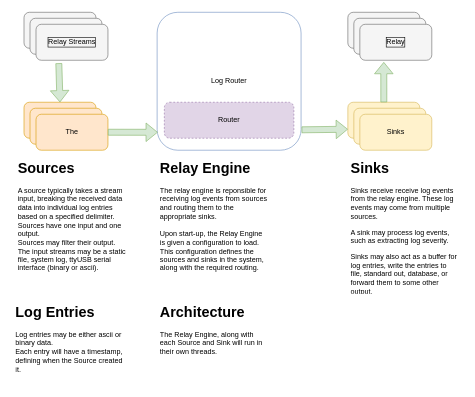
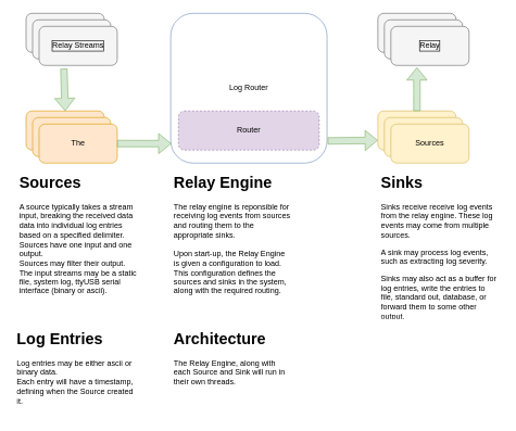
  <mxCell id="0" />
  <mxCell id="1" parent="0" />
  <mxCell id="2" value="" style="rounded=1;whiteSpace=wrap;html=1;fillColor=#ffe6cc;strokeColor=#d79b00;fontColor=#000000;" parent="1" vertex="1"><mxGeometry x="39" y="170" width="120" height="60" as="geometry" /></mxCell>
  <mxCell id="3" value="" style="rounded=1;whiteSpace=wrap;html=1;fillColor=#ffe6cc;strokeColor=#d79b00;fontColor=#000000;" parent="1" vertex="1"><mxGeometry x="49" y="180" width="120" height="60" as="geometry" /></mxCell>
  <mxCell id="4" value="The" style="rounded=1;whiteSpace=wrap;html=1;fillColor=#ffe6cc;strokeColor=#d79b00;fontColor=#000000;" parent="1" vertex="1"><mxGeometry x="59" y="190" width="120" height="60" as="geometry" /></mxCell>
  <mxCell id="5" value="Log Router" style="rounded=1;whiteSpace=wrap;html=1;fillColor=#ffffff;strokeColor=#6c8ebf;fontColor=#000000;" parent="1" vertex="1"><mxGeometry x="261" y="20" width="240" height="230" as="geometry" /></mxCell>
  <mxCell id="6" value="" style="rounded=1;whiteSpace=wrap;html=1;fillColor=#fff2cc;strokeColor=#d6b656;fontColor=#000000;" parent="1" vertex="1"><mxGeometry x="579" y="170" width="120" height="60" as="geometry" /></mxCell>
  <mxCell id="7" value="" style="rounded=1;whiteSpace=wrap;html=1;fillColor=#fff2cc;strokeColor=#d6b656;fontColor=#000000;" parent="1" vertex="1"><mxGeometry x="589" y="180" width="120" height="60" as="geometry" /></mxCell>
- <mxCell id="8" value="Sinks" style="rounded=1;whiteSpace=wrap;html=1;fillColor=#fff2cc;strokeColor=#d6b656;fontColor=#000000;" parent="1" vertex="1"><mxGeometry x="599" y="190" width="120" height="60" as="geometry" /></mxCell>
+ <mxCell id="8" value="Sources" style="rounded=1;whiteSpace=wrap;html=1;fillColor=#fff2cc;strokeColor=#d6b656;fontColor=#000000;" parent="1" vertex="1"><mxGeometry x="599" y="190" width="120" height="60" as="geometry" /></mxCell>
  <mxCell id="9" value="" style="shape=flexArrow;endArrow=classic;html=1;fillColor=#d5e8d4;strokeColor=#82b366;exitX=1;exitY=0.5;exitDx=0;exitDy=0;entryX=0.004;entryY=0.87;entryDx=0;entryDy=0;entryPerimeter=0;" parent="1" source="4" target="5" edge="1"><mxGeometry width="50" height="50" relative="1" as="geometry"><mxPoint x="139" y="370" as="sourcePoint" /><mxPoint x="189" y="320" as="targetPoint" /></mxGeometry></mxCell>
  <mxCell id="10" value="" style="shape=flexArrow;endArrow=classic;html=1;fillColor=#d5e8d4;strokeColor=#82b366;exitX=1.004;exitY=0.852;exitDx=0;exitDy=0;entryX=0;entryY=0.75;entryDx=0;entryDy=0;exitPerimeter=0;" parent="1" source="5" target="6" edge="1"><mxGeometry width="50" height="50" relative="1" as="geometry"><mxPoint x="499" y="209.5" as="sourcePoint" /><mxPoint x="579" y="209.58" as="targetPoint" /></mxGeometry></mxCell>
  <mxCell id="11" value="Router&lt;br&gt;" style="rounded=1;whiteSpace=wrap;html=1;fillColor=#e1d5e7;strokeColor=#9673a6;fontColor=#000000;dashed=1;" parent="1" vertex="1"><mxGeometry x="273" y="170" width="216" height="60" as="geometry" /></mxCell>
  <mxCell id="12" value="ASCII Stream" style="rounded=1;whiteSpace=wrap;html=1;fontColor=#000000;fillColor=#f5f5f5;strokeColor=#666666;labelBorderColor=default;" parent="1" vertex="1"><mxGeometry x="39" y="20" width="120" height="60" as="geometry" /></mxCell>
  <mxCell id="13" value="" style="shape=flexArrow;endArrow=classic;html=1;fillColor=#d5e8d4;strokeColor=#82b366;exitX=0.317;exitY=1.083;exitDx=0;exitDy=0;entryX=0.5;entryY=0;entryDx=0;entryDy=0;exitPerimeter=0;" parent="1" source="15" target="2" edge="1"><mxGeometry width="50" height="50" relative="1" as="geometry"><mxPoint x="189" y="230" as="sourcePoint" /><mxPoint x="269" y="229.91" as="targetPoint" /></mxGeometry></mxCell>
  <mxCell id="14" value="ASCII Stream" style="rounded=1;whiteSpace=wrap;html=1;fontColor=#000000;fillColor=#f5f5f5;strokeColor=#666666;labelBorderColor=default;" parent="1" vertex="1"><mxGeometry x="49" y="30" width="120" height="60" as="geometry" /></mxCell>
  <mxCell id="15" value="Relay Streams" style="rounded=1;whiteSpace=wrap;html=1;fontColor=#000000;fillColor=#f5f5f5;strokeColor=#666666;labelBorderColor=default;" parent="1" vertex="1"><mxGeometry x="59" y="40" width="120" height="60" as="geometry" /></mxCell>
  <mxCell id="16" value="&lt;h1&gt;&lt;span style=&quot;background-color: initial;&quot;&gt;Sources&lt;/span&gt;&lt;/h1&gt;&lt;div&gt;&lt;span style=&quot;background-color: initial;&quot;&gt;A source typically takes a stream input, breaking the received data data into individual log entries based on a specified delimiter.&lt;/span&gt;&lt;/div&gt;&lt;div&gt;&lt;span style=&quot;background-color: initial;&quot;&gt;Sources have one input and one output.&lt;/span&gt;&lt;/div&gt;&lt;div&gt;&lt;span style=&quot;background-color: initial;&quot;&gt;Sources may filter their output.&lt;/span&gt;&lt;/div&gt;&lt;div&gt;&lt;span style=&quot;background-color: initial;&quot;&gt;The input streams may be a static file, system log, ttyUSB serial interface (binary or ascii).&lt;/span&gt;&lt;/div&gt;&lt;div&gt;&lt;span style=&quot;background-color: initial;&quot;&gt;&lt;br&gt;&lt;/span&gt;&lt;/div&gt;" style="text;html=1;strokeColor=none;fillColor=none;spacing=5;spacingTop=-20;whiteSpace=wrap;overflow=hidden;rounded=0;fontColor=#000000;" parent="1" vertex="1"><mxGeometry x="24" y="260" width="190" height="200" as="geometry" /></mxCell>
  <mxCell id="17" value="ASCII Stream" style="rounded=1;whiteSpace=wrap;html=1;fontColor=#000000;fillColor=#f5f5f5;strokeColor=#666666;labelBorderColor=default;" parent="1" vertex="1"><mxGeometry x="579" y="20" width="120" height="60" as="geometry" /></mxCell>
  <mxCell id="18" value="ASCII Stream" style="rounded=1;whiteSpace=wrap;html=1;fontColor=#000000;fillColor=#f5f5f5;strokeColor=#666666;labelBorderColor=default;" parent="1" vertex="1"><mxGeometry x="589" y="30" width="120" height="60" as="geometry" /></mxCell>
  <mxCell id="19" value="Relay" style="rounded=1;whiteSpace=wrap;html=1;fontColor=#000000;fillColor=#f5f5f5;strokeColor=#666666;labelBorderColor=default;" parent="1" vertex="1"><mxGeometry x="599" y="40" width="120" height="60" as="geometry" /></mxCell>
  <mxCell id="20" value="" style="shape=flexArrow;endArrow=classic;html=1;fillColor=#d5e8d4;strokeColor=#82b366;exitX=0.5;exitY=0;exitDx=0;exitDy=0;entryX=0.333;entryY=1.05;entryDx=0;entryDy=0;entryPerimeter=0;" parent="1" source="6" target="19" edge="1"><mxGeometry width="50" height="50" relative="1" as="geometry"><mxPoint x="511.96" y="225.96" as="sourcePoint" /><mxPoint x="589" y="225" as="targetPoint" /></mxGeometry></mxCell>
  <mxCell id="21" value="&lt;h1&gt;&lt;span style=&quot;background-color: initial;&quot;&gt;Relay Engine&lt;/span&gt;&lt;/h1&gt;&lt;div&gt;The relay engine is reponsible for receiving log events from sources and routing them to the appropriate sinks.&lt;/div&gt;&lt;div&gt;&lt;br&gt;&lt;/div&gt;&lt;div&gt;Upon start-up, the Relay Engine is given a configuration to load. This configuration defines the sources and sinks in the system, along with the required routing.&lt;/div&gt;" style="text;html=1;strokeColor=none;fillColor=none;spacing=5;spacingTop=-20;whiteSpace=wrap;overflow=hidden;rounded=0;fontColor=#000000;" parent="1" vertex="1"><mxGeometry x="261" y="260" width="190" height="200" as="geometry" /></mxCell>
  <mxCell id="22" value="&lt;h1&gt;&lt;span style=&quot;background-color: initial;&quot;&gt;Sinks&lt;/span&gt;&lt;/h1&gt;&lt;p&gt;&lt;span style=&quot;background-color: initial; font-size: 12px; font-weight: normal;&quot;&gt;Sinks receive receive log events from the relay engine. These log events may come from multiple sources.&lt;/span&gt;&lt;/p&gt;&lt;p&gt;&lt;span style=&quot;background-color: initial; font-size: 12px; font-weight: normal;&quot;&gt;A sink may process log events, such as extracting log severity.&lt;/span&gt;&lt;/p&gt;&lt;p&gt;&lt;span style=&quot;background-color: initial; font-size: 12px; font-weight: normal;&quot;&gt;Sinks may also act as a buffer for log entries, write the entries to file, standard out, database, or forward them to some other output.&lt;/span&gt;&lt;/p&gt;" style="text;html=1;strokeColor=none;fillColor=none;spacing=5;spacingTop=-20;whiteSpace=wrap;overflow=hidden;rounded=0;fontColor=#000000;" parent="1" vertex="1"><mxGeometry x="579" y="260" width="190" height="230" as="geometry" /></mxCell>
  <mxCell id="23" value="&lt;h1&gt;&lt;span style=&quot;background-color: initial;&quot;&gt;Log Entries&lt;/span&gt;&lt;/h1&gt;&lt;div&gt;Log entries may be either ascii or binary data.&lt;/div&gt;&lt;div&gt;Each entry will have a timestamp, defining when the Source created it.&lt;/div&gt;&lt;div&gt;&lt;br&gt;&lt;/div&gt;" style="text;html=1;strokeColor=none;fillColor=none;spacing=5;spacingTop=-20;whiteSpace=wrap;overflow=hidden;rounded=0;fontColor=#000000;" parent="1" vertex="1"><mxGeometry x="20" y="500" width="190" height="140" as="geometry" /></mxCell>
  <mxCell id="24" value="&lt;h1&gt;Architecture&lt;/h1&gt;&lt;div&gt;The Relay Engine, along with each Source and Sink will run in their own threads.&lt;/div&gt;&lt;div&gt;&lt;br&gt;&lt;/div&gt;" style="text;html=1;strokeColor=none;fillColor=none;spacing=5;spacingTop=-20;whiteSpace=wrap;overflow=hidden;rounded=0;fontColor=#000000;" parent="1" vertex="1"><mxGeometry x="261" y="500" width="190" height="140" as="geometry" /></mxCell>
